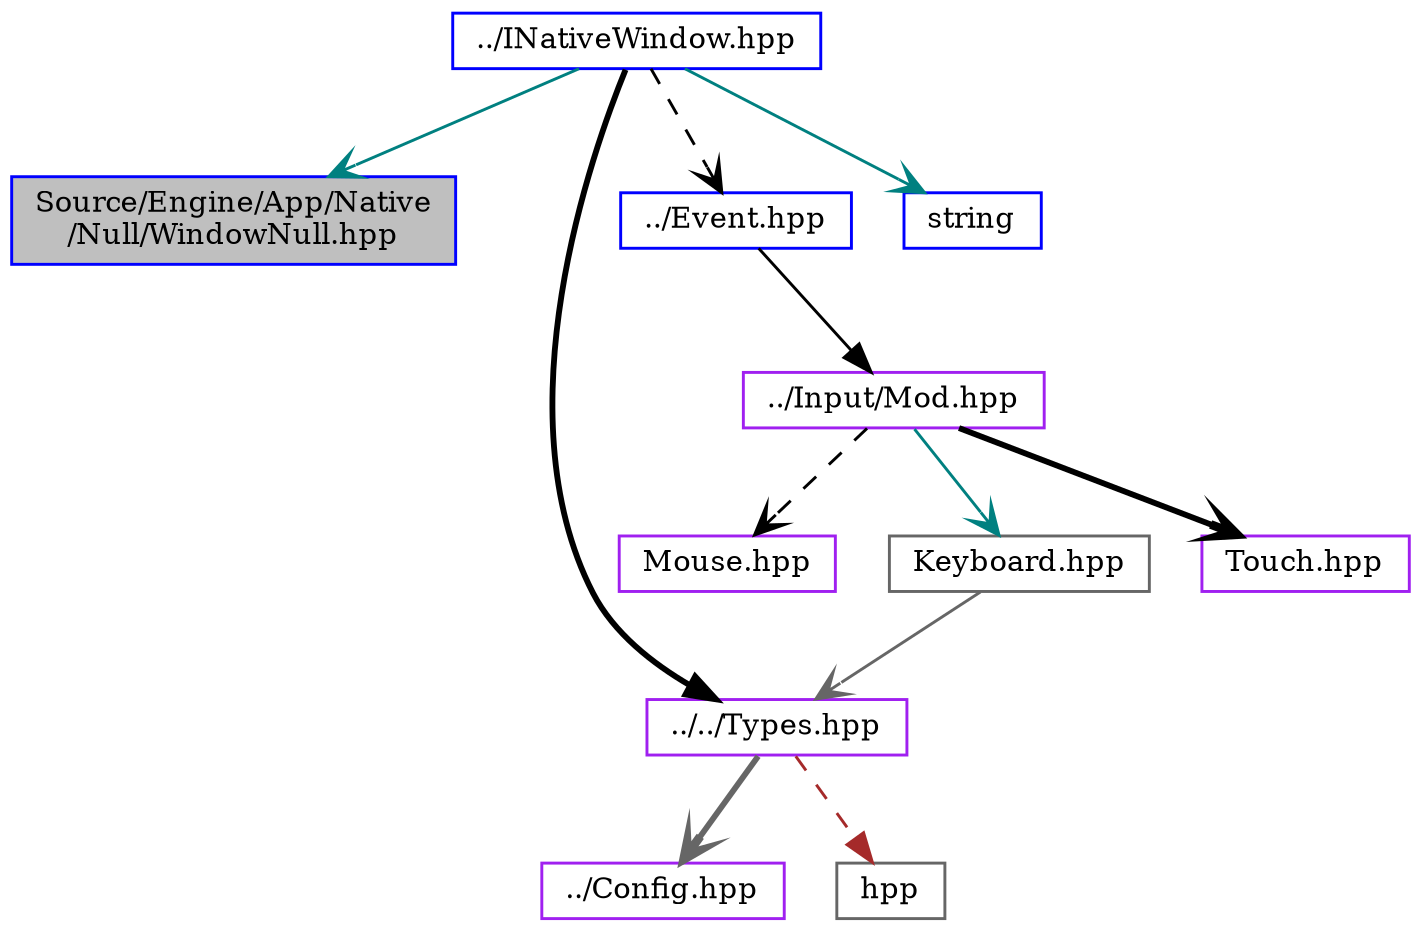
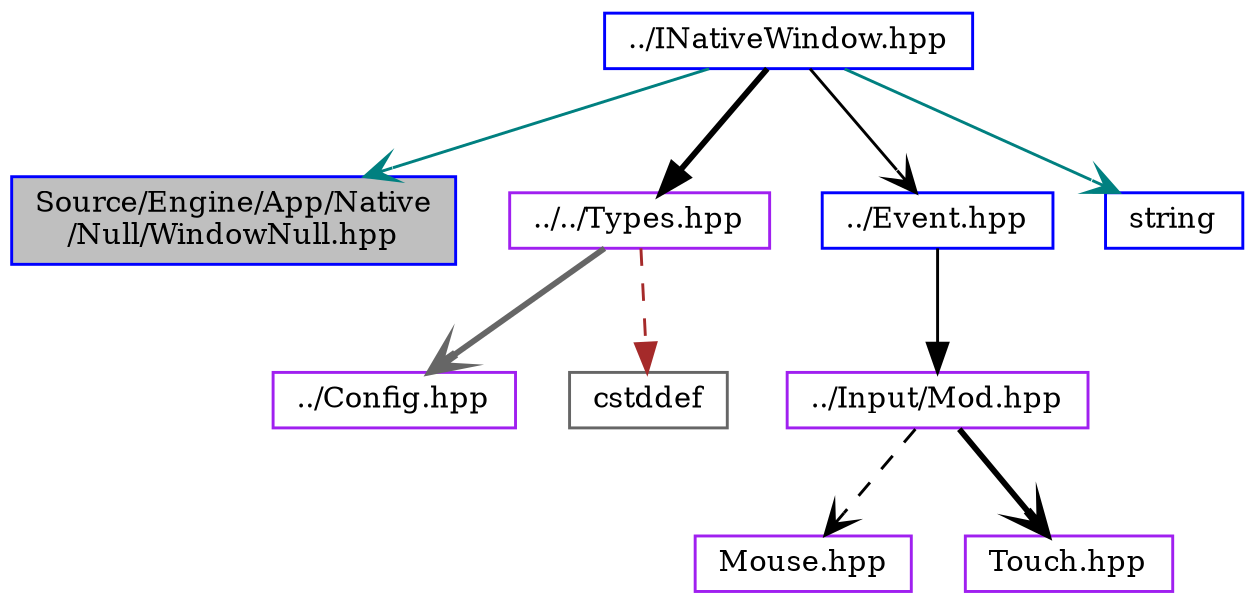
  digraph {
    fontname="DejaVu Serif"
    node [color=purple fillcolor=white fontname="DejaVu Serif" fontsize=10 shape=record style=filled]
    edge [arrowhead=vee color=black fontname="DejaVu Serif" fontsize=10 labelfontname=Helvetica labelfontsize=10 style=solid]
    n1 [color=blue fillcolor=grey75 fontcolor=black height=0.2 label="Source/Engine/App/Native\l/Null/WindowNull.hpp" width=0.4]
    n2 [color=blue height=0.2 label="../INativeWindow.hpp" width=0.4]
    n3 [height=0.2 label="../../Types.hpp" width=0.4]
    n4 [color=blue height=0.2 label="../Event.hpp" width=0.4]
    n5 [color=blue height=0.2 label=string width=0.4]
    n6 [height=0.2 label="../Config.hpp" width=0.4]
-   n7 [color=gray40 height=0.2 label=hpp width=0.4]
+   n7 [color=gray40 height=0.2 label=cstddef width=0.4]
    n8 [height=0.2 label="../Input/Mod.hpp" width=0.4]
    n9 [height=0.2 label="Mouse.hpp" width=0.4]
-   n10 [color=gray40 height=0.2 label="Keyboard.hpp" width=0.4]
    n11 [height=0.2 label="Touch.hpp" width=0.4]
    n2 -> n1 [color=teal]
    n2 -> n3 [arrowhead=normal style=bold]
-   n2 -> n4 [style=dashed]
+   n2 -> n4
    n2 -> n5 [color=teal]
    n3 -> n6 [color=gray40 style=bold]
    n3 -> n7 [arrowhead=normal color=brown style=dashed]
    n4 -> n8 [arrowhead=normal]
    n8 -> n9 [style=dashed]
-   n8 -> n10 [color=teal]
    n8 -> n11 [style=bold]
-   n10 -> n3 [color=gray40]
  }
